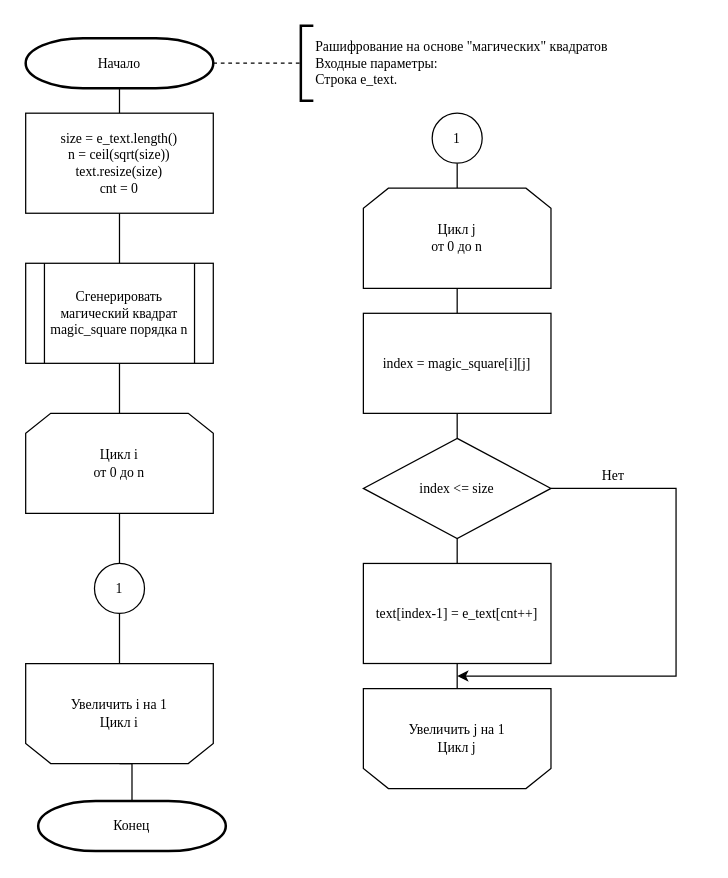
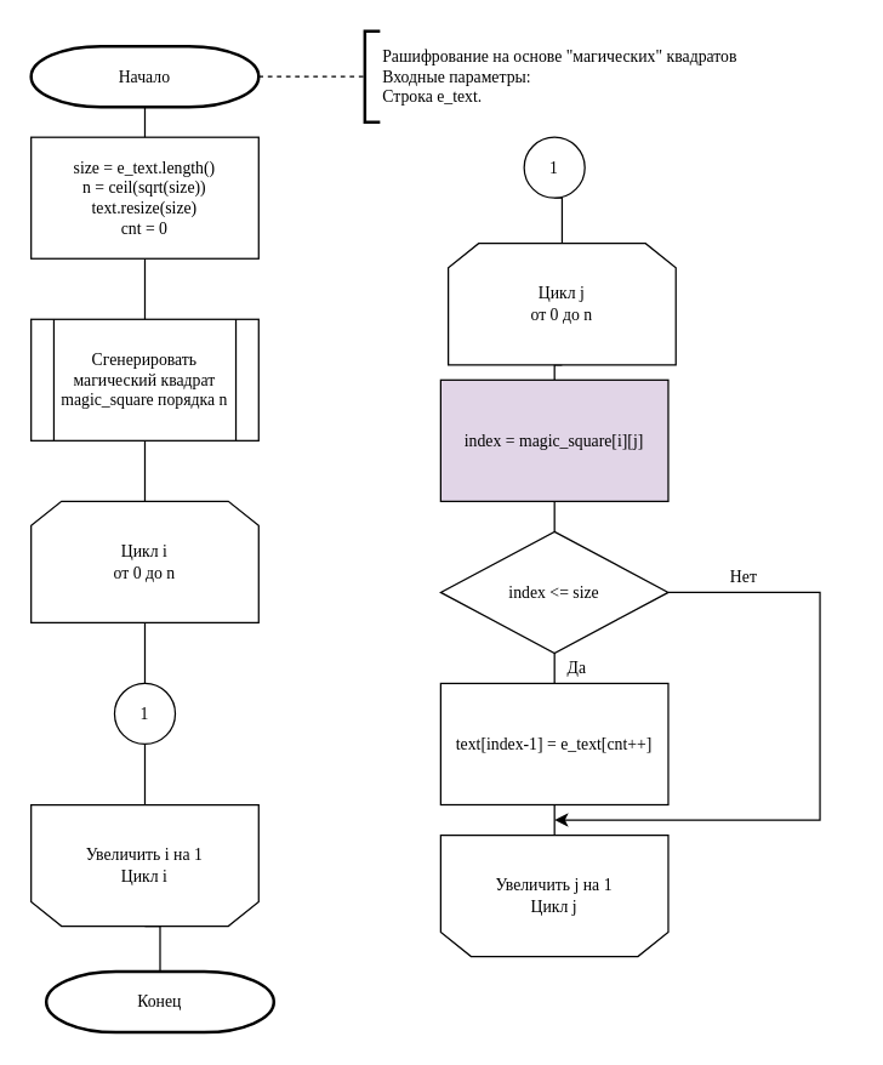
  <mxCell id="0" />
  <mxCell id="1" parent="0" />
  <mxCell id="2" style="edgeStyle=orthogonalEdgeStyle;rounded=0;orthogonalLoop=1;jettySize=auto;html=1;exitX=0.5;exitY=1;exitDx=0;exitDy=0;exitPerimeter=0;entryX=0.5;entryY=0;entryDx=0;entryDy=0;endArrow=none;endFill=0;fontFamily=JetBrains Mono;fontSize=11;" parent="1" source="4" target="14" edge="1"><mxGeometry relative="1" as="geometry" /></mxCell>
  <mxCell id="3" style="edgeStyle=orthogonalEdgeStyle;rounded=0;orthogonalLoop=1;jettySize=auto;html=1;exitX=1;exitY=0.5;exitDx=0;exitDy=0;exitPerimeter=0;entryX=0;entryY=0.5;entryDx=0;entryDy=0;entryPerimeter=0;fontFamily=JetBrains Mono;fontSize=11;endArrow=none;endFill=0;dashed=1;" parent="1" source="4" target="17" edge="1"><mxGeometry relative="1" as="geometry" /></mxCell>
  <mxCell id="4" value="&lt;font style=&quot;font-size: 11px;&quot;&gt;Начало&lt;/font&gt;" style="strokeWidth=2;html=1;shape=mxgraph.flowchart.terminator;whiteSpace=wrap;fontFamily=JetBrains Mono;fontSize=11;" parent="1" vertex="1"><mxGeometry x="20" y="30" width="150" height="40" as="geometry" /></mxCell>
  <mxCell id="5" value="Конец" style="strokeWidth=2;html=1;shape=mxgraph.flowchart.terminator;whiteSpace=wrap;fontFamily=JetBrains Mono;fontSize=11;" parent="1" vertex="1"><mxGeometry x="30" y="640" width="150" height="40" as="geometry" /></mxCell>
  <mxCell id="6" style="edgeStyle=orthogonalEdgeStyle;rounded=0;orthogonalLoop=1;jettySize=auto;html=1;exitX=0.5;exitY=1;exitDx=0;exitDy=0;entryX=0.5;entryY=0;entryDx=0;entryDy=0;endArrow=none;endFill=0;" edge="1" parent="1" source="7" target="31"><mxGeometry relative="1" as="geometry" /></mxCell>
  <mxCell id="7" value="&lt;div style=&quot;font-size: 11px&quot;&gt;&lt;font style=&quot;font-size: 11px&quot;&gt;Цикл i&lt;/font&gt;&lt;/div&gt;&lt;div style=&quot;font-size: 11px&quot;&gt;&lt;font style=&quot;font-size: 11px&quot;&gt;от 0 до n&lt;br style=&quot;font-size: 11px&quot;&gt;&lt;/font&gt;&lt;/div&gt;" style="shape=loopLimit;whiteSpace=wrap;html=1;fontFamily=JetBrains Mono;fontSize=11;" parent="1" vertex="1"><mxGeometry x="20" y="330" width="150" height="80" as="geometry" /></mxCell>
  <mxCell id="8" style="edgeStyle=orthogonalEdgeStyle;rounded=0;orthogonalLoop=1;jettySize=auto;html=1;exitX=0.5;exitY=1;exitDx=0;exitDy=0;endArrow=none;endFill=0;" edge="1" parent="1" source="10" target="29"><mxGeometry relative="1" as="geometry" /></mxCell>
  <mxCell id="9" style="edgeStyle=orthogonalEdgeStyle;rounded=0;orthogonalLoop=1;jettySize=auto;html=1;exitX=1;exitY=0.5;exitDx=0;exitDy=0;endArrow=classic;endFill=1;" edge="1" parent="1"><mxGeometry relative="1" as="geometry"><mxPoint x="365" y="540" as="targetPoint" /><mxPoint x="440" y="390" as="sourcePoint" /><Array as="points"><mxPoint x="540" y="390" /></Array></mxGeometry></mxCell>
  <mxCell id="10" value="index &amp;lt;= size" style="rhombus;whiteSpace=wrap;html=1;fontFamily=JetBrains Mono;fontSize=11;" parent="1" vertex="1"><mxGeometry x="290" y="350" width="150" height="80" as="geometry" /></mxCell>
+ <mxCell id="11" value="Да" style="text;html=1;strokeColor=none;fillColor=none;align=center;verticalAlign=middle;whiteSpace=wrap;rounded=0;fontFamily=JetBrains Mono;fontSize=11;" parent="1" vertex="1"><mxGeometry x="365" y="430" width="30" height="20" as="geometry" /></mxCell>
  <mxCell id="12" value="Нет" style="text;html=1;strokeColor=none;fillColor=none;align=center;verticalAlign=middle;whiteSpace=wrap;rounded=0;fontFamily=JetBrains Mono;fontSize=11;" parent="1" vertex="1"><mxGeometry x="440" y="370" width="100" height="20" as="geometry" /></mxCell>
  <mxCell id="13" style="edgeStyle=orthogonalEdgeStyle;rounded=0;orthogonalLoop=1;jettySize=auto;html=1;exitX=0.5;exitY=1;exitDx=0;exitDy=0;entryX=0.5;entryY=0;entryDx=0;entryDy=0;endArrow=none;endFill=0;" edge="1" parent="1" source="14" target="20"><mxGeometry relative="1" as="geometry" /></mxCell>
  <mxCell id="14" value="&lt;div align=&quot;center&quot;&gt;size = e_text.length()&lt;/div&gt;&lt;div align=&quot;center&quot;&gt;n = ceil(sqrt(size))&lt;/div&gt;&lt;div align=&quot;center&quot;&gt;text.resize(size)&lt;/div&gt;&lt;div align=&quot;center&quot;&gt;cnt = 0&lt;br&gt;&lt;/div&gt;" style="rounded=0;whiteSpace=wrap;html=1;fontFamily=JetBrains Mono;fontSize=11;align=center;" parent="1" vertex="1"><mxGeometry x="20" y="90" width="150" height="80" as="geometry" /></mxCell>
  <mxCell id="15" style="edgeStyle=orthogonalEdgeStyle;rounded=0;orthogonalLoop=1;jettySize=auto;html=1;exitX=0.5;exitY=1;exitDx=0;exitDy=0;entryX=0.5;entryY=0;entryDx=0;entryDy=0;endArrow=none;endFill=0;" edge="1" parent="1" source="16" target="24"><mxGeometry relative="1" as="geometry" /></mxCell>
  <mxCell id="16" value="1" style="ellipse;whiteSpace=wrap;html=1;aspect=fixed;fontFamily=JetBrains Mono;fontSize=11;" parent="1" vertex="1"><mxGeometry x="345" y="90" width="40" height="40" as="geometry" /></mxCell>
  <mxCell id="17" value="" style="strokeWidth=2;html=1;shape=mxgraph.flowchart.annotation_1;align=left;pointerEvents=1;fontFamily=JetBrains Mono;fontSize=11;" parent="1" vertex="1"><mxGeometry x="240" y="20" width="10" height="60" as="geometry" /></mxCell>
  <mxCell id="18" value="&lt;div align=&quot;left&quot;&gt;Рашифрование на основе &quot;магических&quot; квадратов&lt;br&gt;&lt;/div&gt;&lt;div align=&quot;left&quot;&gt;Входные параметры:&lt;/div&gt;Строка e_text." style="text;html=1;strokeColor=none;fillColor=none;align=left;verticalAlign=middle;whiteSpace=wrap;rounded=0;fontFamily=JetBrains Mono;fontSize=11;" parent="1" vertex="1"><mxGeometry x="250" y="20" width="310" height="60" as="geometry" /></mxCell>
  <mxCell id="19" style="edgeStyle=orthogonalEdgeStyle;rounded=0;orthogonalLoop=1;jettySize=auto;html=1;exitX=0.5;exitY=1;exitDx=0;exitDy=0;entryX=0.5;entryY=0;entryDx=0;entryDy=0;endArrow=none;endFill=0;" edge="1" parent="1" source="20" target="7"><mxGeometry relative="1" as="geometry" /></mxCell>
  <mxCell id="20" value="&lt;div&gt;Cгенерировать магический квадрат magic_square порядка n&lt;/div&gt;" style="shape=process;whiteSpace=wrap;html=1;backgroundOutline=1;fontFamily=JetBrains Mono;fontSize=11;" vertex="1" parent="1"><mxGeometry x="20" y="210" width="150" height="80" as="geometry" /></mxCell>
  <mxCell id="21" style="edgeStyle=orthogonalEdgeStyle;rounded=0;orthogonalLoop=1;jettySize=auto;html=1;exitX=0.5;exitY=1;exitDx=0;exitDy=0;entryX=0.5;entryY=0;entryDx=0;entryDy=0;entryPerimeter=0;endArrow=none;endFill=0;" edge="1" parent="1" source="22" target="5"><mxGeometry relative="1" as="geometry" /></mxCell>
  <mxCell id="22" value="&lt;div style=&quot;font-size: 11px;&quot;&gt;Увеличить i на 1&lt;/div&gt;&lt;div style=&quot;font-size: 11px;&quot;&gt;Цикл i&lt;br style=&quot;font-size: 11px;&quot;&gt;&lt;/div&gt;" style="shape=loopLimit;whiteSpace=wrap;html=1;fontFamily=JetBrains Mono;fontSize=11;flipH=0;flipV=1;" vertex="1" parent="1"><mxGeometry x="20" y="530" width="150" height="80" as="geometry" /></mxCell>
  <mxCell id="23" style="edgeStyle=orthogonalEdgeStyle;rounded=0;orthogonalLoop=1;jettySize=auto;html=1;exitX=0.5;exitY=1;exitDx=0;exitDy=0;entryX=0.5;entryY=0;entryDx=0;entryDy=0;endArrow=none;endFill=0;" edge="1" parent="1" source="24" target="27"><mxGeometry relative="1" as="geometry" /></mxCell>
- <mxCell id="24" value="&lt;div style=&quot;font-size: 11px&quot;&gt;&lt;font style=&quot;font-size: 11px&quot;&gt;Цикл j&lt;br&gt;&lt;/font&gt;&lt;/div&gt;&lt;div style=&quot;font-size: 11px&quot;&gt;&lt;font style=&quot;font-size: 11px&quot;&gt;от 0 до n&lt;br style=&quot;font-size: 11px&quot;&gt;&lt;/font&gt;&lt;/div&gt;" style="shape=loopLimit;whiteSpace=wrap;html=1;fontFamily=JetBrains Mono;fontSize=11;" vertex="1" parent="1"><mxGeometry x="290" y="150" width="150" height="80" as="geometry" /></mxCell>
+ <mxCell id="24" value="&lt;div style=&quot;font-size: 11px&quot;&gt;&lt;font style=&quot;font-size: 11px&quot;&gt;Цикл j&lt;br&gt;&lt;/font&gt;&lt;/div&gt;&lt;div style=&quot;font-size: 11px&quot;&gt;&lt;font style=&quot;font-size: 11px&quot;&gt;от 0 до n&lt;br style=&quot;font-size: 11px&quot;&gt;&lt;/font&gt;&lt;/div&gt;" style="shape=loopLimit;whiteSpace=wrap;html=1;fontFamily=JetBrains Mono;fontSize=11;" vertex="1" parent="1"><mxGeometry x="295" y="160" width="150" height="80" as="geometry" /></mxCell>
  <mxCell id="25" value="&lt;div style=&quot;font-size: 11px&quot;&gt;Увеличить j на 1&lt;/div&gt;&lt;div style=&quot;font-size: 11px&quot;&gt;Цикл j&lt;br style=&quot;font-size: 11px&quot;&gt;&lt;/div&gt;" style="shape=loopLimit;whiteSpace=wrap;html=1;fontFamily=JetBrains Mono;fontSize=11;flipH=0;flipV=1;" vertex="1" parent="1"><mxGeometry x="290" y="550" width="150" height="80" as="geometry" /></mxCell>
  <mxCell id="26" style="edgeStyle=orthogonalEdgeStyle;rounded=0;orthogonalLoop=1;jettySize=auto;html=1;exitX=0.5;exitY=1;exitDx=0;exitDy=0;entryX=0.5;entryY=0;entryDx=0;entryDy=0;endArrow=none;endFill=0;" edge="1" parent="1" source="27" target="10"><mxGeometry relative="1" as="geometry" /></mxCell>
- <mxCell id="27" value="index = magic_square[i][j]" style="rounded=0;whiteSpace=wrap;html=1;fontFamily=JetBrains Mono;fontSize=11;" vertex="1" parent="1"><mxGeometry x="290" y="250" width="150" height="80" as="geometry" /></mxCell>
+ <mxCell id="27" value="index = magic_square[i][j]" style="rounded=0;whiteSpace=wrap;html=1;fontFamily=JetBrains Mono;fontSize=11;fillColor=#e1d5e7;" vertex="1" parent="1"><mxGeometry x="290" y="250" width="150" height="80" as="geometry" /></mxCell>
  <mxCell id="28" style="edgeStyle=orthogonalEdgeStyle;rounded=0;orthogonalLoop=1;jettySize=auto;html=1;exitX=0.5;exitY=1;exitDx=0;exitDy=0;entryX=0.5;entryY=0;entryDx=0;entryDy=0;endArrow=none;endFill=0;" edge="1" parent="1" source="29" target="25"><mxGeometry relative="1" as="geometry" /></mxCell>
  <mxCell id="29" value="text[index-1] = e_text[cnt++]" style="rounded=0;whiteSpace=wrap;html=1;fontFamily=JetBrains Mono;fontSize=11;" vertex="1" parent="1"><mxGeometry x="290" y="450" width="150" height="80" as="geometry" /></mxCell>
  <mxCell id="30" style="edgeStyle=orthogonalEdgeStyle;rounded=0;orthogonalLoop=1;jettySize=auto;html=1;exitX=0.5;exitY=1;exitDx=0;exitDy=0;entryX=0.5;entryY=0;entryDx=0;entryDy=0;endArrow=none;endFill=0;" edge="1" parent="1" source="31" target="22"><mxGeometry relative="1" as="geometry" /></mxCell>
  <mxCell id="31" value="1" style="ellipse;whiteSpace=wrap;html=1;aspect=fixed;fontFamily=JetBrains Mono;fontSize=11;" vertex="1" parent="1"><mxGeometry x="75" y="450" width="40" height="40" as="geometry" /></mxCell>
